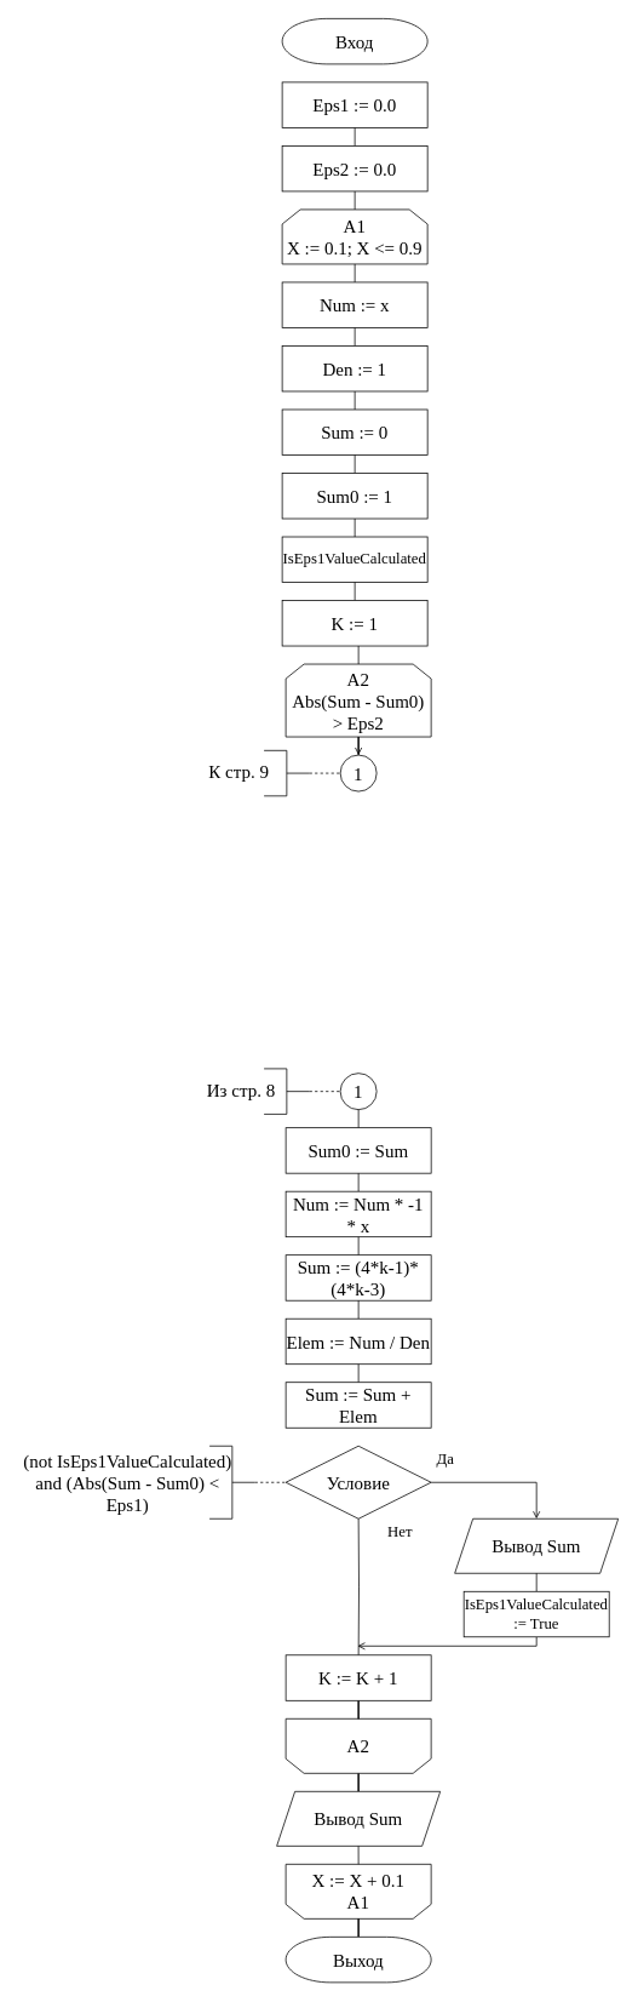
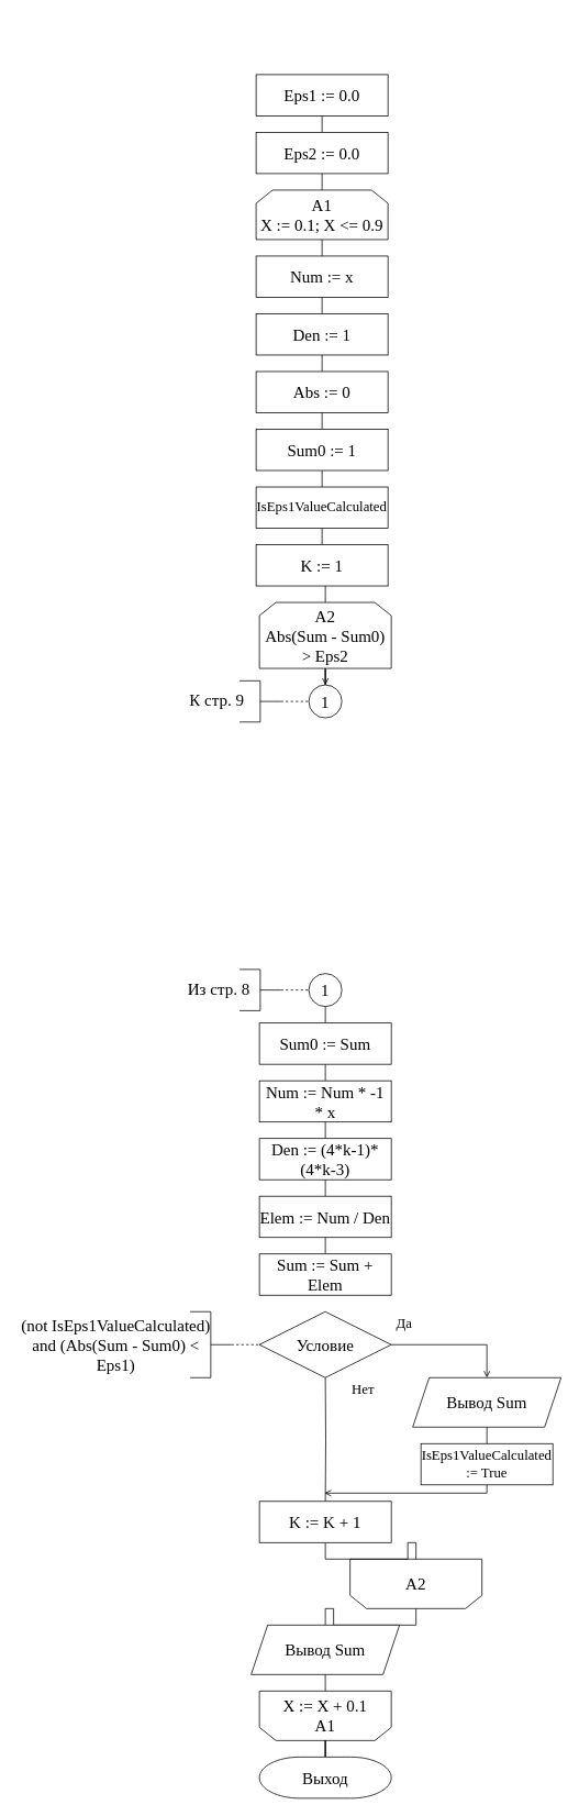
  <mxCell id="0" />
  <mxCell id="1" parent="0" />
- <mxCell id="2" value="Вход" style="strokeWidth=1;html=1;shape=mxgraph.flowchart.terminator;whiteSpace=wrap;fontSize=20;fontFamily=Times New Roman;" vertex="1" parent="1"><mxGeometry x="310" y="20" width="160" height="50" as="geometry" /></mxCell>
  <mxCell id="3" value="Eps1 := 0.0" style="rounded=0;whiteSpace=wrap;html=1;fontSize=20;fontFamily=Times New Roman;" vertex="1" parent="1"><mxGeometry x="310" y="90" width="160" height="50" as="geometry" /></mxCell>
  <mxCell id="4" style="edgeStyle=orthogonalEdgeStyle;rounded=0;orthogonalLoop=1;jettySize=auto;html=1;entryX=0.5;entryY=0;entryDx=0;entryDy=0;endArrow=none;endFill=0;fontSize=20;fontFamily=Times New Roman;" edge="1" parent="1" target="5"><mxGeometry relative="1" as="geometry"><mxPoint x="390" y="140" as="sourcePoint" /></mxGeometry></mxCell>
  <mxCell id="5" value="Eps2 := 0.0" style="rounded=0;whiteSpace=wrap;html=1;fontSize=20;fontFamily=Times New Roman;" vertex="1" parent="1"><mxGeometry x="310" y="160" width="160" height="50" as="geometry" /></mxCell>
  <mxCell id="6" style="edgeStyle=orthogonalEdgeStyle;rounded=0;orthogonalLoop=1;jettySize=auto;html=1;entryX=0.5;entryY=0;entryDx=0;entryDy=0;fontFamily=Times New Roman;fontSize=20;endArrow=none;endFill=0;" edge="1" parent="1" target="7"><mxGeometry relative="1" as="geometry"><mxPoint x="390" y="210" as="sourcePoint" /></mxGeometry></mxCell>
  <mxCell id="7" value="А1&lt;br&gt;X := 0.1; X &amp;lt;= 0.9" style="shape=loopLimit;whiteSpace=wrap;html=1;fontFamily=Times New Roman;fontSize=20;strokeWidth=1;" vertex="1" parent="1"><mxGeometry x="310" y="230" width="160" height="60" as="geometry" /></mxCell>
  <mxCell id="8" style="edgeStyle=orthogonalEdgeStyle;rounded=0;orthogonalLoop=1;jettySize=auto;html=1;entryX=0.5;entryY=0;entryDx=0;entryDy=0;endArrow=none;endFill=0;fontSize=20;fontFamily=Times New Roman;" edge="1" parent="1" target="9"><mxGeometry relative="1" as="geometry"><mxPoint x="390" y="290" as="sourcePoint" /></mxGeometry></mxCell>
  <mxCell id="9" value="Num := x" style="rounded=0;whiteSpace=wrap;html=1;fontSize=20;fontFamily=Times New Roman;" vertex="1" parent="1"><mxGeometry x="310" y="310" width="160" height="50" as="geometry" /></mxCell>
  <mxCell id="10" style="edgeStyle=orthogonalEdgeStyle;rounded=0;orthogonalLoop=1;jettySize=auto;html=1;entryX=0.5;entryY=0;entryDx=0;entryDy=0;endArrow=none;endFill=0;fontSize=20;fontFamily=Times New Roman;" edge="1" parent="1" target="11"><mxGeometry relative="1" as="geometry"><mxPoint x="390" y="360" as="sourcePoint" /></mxGeometry></mxCell>
  <mxCell id="11" value="Den := 1" style="rounded=0;whiteSpace=wrap;html=1;fontSize=20;fontFamily=Times New Roman;" vertex="1" parent="1"><mxGeometry x="310" y="380" width="160" height="50" as="geometry" /></mxCell>
  <mxCell id="12" style="edgeStyle=orthogonalEdgeStyle;rounded=0;orthogonalLoop=1;jettySize=auto;html=1;entryX=0.5;entryY=0;entryDx=0;entryDy=0;endArrow=none;endFill=0;fontSize=20;fontFamily=Times New Roman;" edge="1" parent="1" target="13"><mxGeometry relative="1" as="geometry"><mxPoint x="390" y="430" as="sourcePoint" /></mxGeometry></mxCell>
- <mxCell id="13" value="Sum := 0" style="rounded=0;whiteSpace=wrap;html=1;fontSize=20;fontFamily=Times New Roman;" vertex="1" parent="1"><mxGeometry x="310" y="450" width="160" height="50" as="geometry" /></mxCell>
+ <mxCell id="13" value="Abs := 0" style="rounded=0;whiteSpace=wrap;html=1;fontSize=20;fontFamily=Times New Roman;" vertex="1" parent="1"><mxGeometry x="310" y="450" width="160" height="50" as="geometry" /></mxCell>
  <mxCell id="14" style="edgeStyle=orthogonalEdgeStyle;rounded=0;orthogonalLoop=1;jettySize=auto;html=1;entryX=0.5;entryY=0;entryDx=0;entryDy=0;endArrow=none;endFill=0;fontSize=20;fontFamily=Times New Roman;" edge="1" parent="1" target="15"><mxGeometry relative="1" as="geometry"><mxPoint x="390" y="500" as="sourcePoint" /></mxGeometry></mxCell>
  <mxCell id="15" value="Sum0 := 1" style="rounded=0;whiteSpace=wrap;html=1;fontSize=20;fontFamily=Times New Roman;" vertex="1" parent="1"><mxGeometry x="310" y="520" width="160" height="50" as="geometry" /></mxCell>
  <mxCell id="16" style="edgeStyle=orthogonalEdgeStyle;rounded=0;orthogonalLoop=1;jettySize=auto;html=1;entryX=0.5;entryY=0;entryDx=0;entryDy=0;endArrow=none;endFill=0;fontSize=20;fontFamily=Times New Roman;" edge="1" parent="1" target="17"><mxGeometry relative="1" as="geometry"><mxPoint x="390" y="570" as="sourcePoint" /></mxGeometry></mxCell>
  <mxCell id="17" value="IsEps1ValueCalculated" style="rounded=0;whiteSpace=wrap;html=1;fontSize=17;fontFamily=Times New Roman;" vertex="1" parent="1"><mxGeometry x="310" y="590" width="160" height="50" as="geometry" /></mxCell>
  <mxCell id="18" style="edgeStyle=orthogonalEdgeStyle;rounded=0;orthogonalLoop=1;jettySize=auto;html=1;entryX=0.5;entryY=0;entryDx=0;entryDy=0;endArrow=none;endFill=0;fontSize=20;fontFamily=Times New Roman;" edge="1" parent="1" target="19"><mxGeometry relative="1" as="geometry"><mxPoint x="390" y="640" as="sourcePoint" /></mxGeometry></mxCell>
  <mxCell id="19" value="K := 1" style="rounded=0;whiteSpace=wrap;html=1;fontSize=20;fontFamily=Times New Roman;" vertex="1" parent="1"><mxGeometry x="310" y="660" width="160" height="50" as="geometry" /></mxCell>
  <mxCell id="20" style="edgeStyle=orthogonalEdgeStyle;rounded=0;orthogonalLoop=1;jettySize=auto;html=1;entryX=0.5;entryY=0;entryDx=0;entryDy=0;fontFamily=Times New Roman;fontSize=20;endArrow=none;endFill=0;" edge="1" parent="1" target="22"><mxGeometry relative="1" as="geometry"><mxPoint x="394" y="710" as="sourcePoint" /></mxGeometry></mxCell>
  <mxCell id="21" style="edgeStyle=orthogonalEdgeStyle;rounded=0;orthogonalLoop=1;jettySize=auto;html=1;fontFamily=Times New Roman;fontSize=17;endArrow=open;endFill=0;entryX=0.5;entryY=0;entryDx=0;entryDy=0;" edge="1" parent="1" source="22" target="23"><mxGeometry relative="1" as="geometry"><mxPoint x="394" y="850" as="targetPoint" /></mxGeometry></mxCell>
  <mxCell id="22" value="А2&lt;br&gt;Abs(Sum - Sum0) &amp;gt; Eps2" style="shape=loopLimit;whiteSpace=wrap;html=1;fontFamily=Times New Roman;fontSize=20;strokeWidth=1;" vertex="1" parent="1"><mxGeometry x="314" y="730" width="160" height="80" as="geometry" /></mxCell>
  <mxCell id="23" value="1" style="ellipse;whiteSpace=wrap;html=1;aspect=fixed;fontFamily=Times New Roman;fontSize=20;strokeWidth=1;" vertex="1" parent="1"><mxGeometry x="374" y="830" width="40" height="40" as="geometry" /></mxCell>
  <mxCell id="24" value="1" style="ellipse;whiteSpace=wrap;html=1;aspect=fixed;fontFamily=Times New Roman;fontSize=20;strokeWidth=1;" vertex="1" parent="1"><mxGeometry x="374" y="1180" width="40" height="40" as="geometry" /></mxCell>
  <mxCell id="25" style="edgeStyle=orthogonalEdgeStyle;rounded=0;orthogonalLoop=1;jettySize=auto;html=1;entryX=0.5;entryY=0;entryDx=0;entryDy=0;endArrow=none;endFill=0;fontSize=20;fontFamily=Times New Roman;" edge="1" parent="1" target="26"><mxGeometry relative="1" as="geometry"><mxPoint x="394" y="1220" as="sourcePoint" /></mxGeometry></mxCell>
  <mxCell id="26" value="Sum0 := Sum" style="rounded=0;whiteSpace=wrap;html=1;fontSize=20;fontFamily=Times New Roman;" vertex="1" parent="1"><mxGeometry x="314" y="1240" width="160" height="50" as="geometry" /></mxCell>
  <mxCell id="27" style="edgeStyle=orthogonalEdgeStyle;rounded=0;orthogonalLoop=1;jettySize=auto;html=1;entryX=0.5;entryY=0;entryDx=0;entryDy=0;endArrow=none;endFill=0;fontSize=20;fontFamily=Times New Roman;" edge="1" parent="1" target="28"><mxGeometry relative="1" as="geometry"><mxPoint x="394" y="1290" as="sourcePoint" /></mxGeometry></mxCell>
  <mxCell id="28" value="Num := Num * -1 * x" style="rounded=0;whiteSpace=wrap;html=1;fontSize=20;fontFamily=Times New Roman;" vertex="1" parent="1"><mxGeometry x="314" y="1310" width="160" height="50" as="geometry" /></mxCell>
  <mxCell id="29" style="edgeStyle=orthogonalEdgeStyle;rounded=0;orthogonalLoop=1;jettySize=auto;html=1;entryX=0.5;entryY=0;entryDx=0;entryDy=0;endArrow=none;endFill=0;fontSize=20;fontFamily=Times New Roman;" edge="1" parent="1" target="30"><mxGeometry relative="1" as="geometry"><mxPoint x="394" y="1360" as="sourcePoint" /></mxGeometry></mxCell>
- <mxCell id="30" value="Sum := (4*k-1)*(4*k-3)" style="rounded=0;whiteSpace=wrap;html=1;fontSize=20;fontFamily=Times New Roman;" vertex="1" parent="1"><mxGeometry x="314" y="1380" width="160" height="50" as="geometry" /></mxCell>
+ <mxCell id="30" value="Den := (4*k-1)*(4*k-3)" style="rounded=0;whiteSpace=wrap;html=1;fontSize=20;fontFamily=Times New Roman;" vertex="1" parent="1"><mxGeometry x="314" y="1380" width="160" height="50" as="geometry" /></mxCell>
  <mxCell id="31" style="edgeStyle=orthogonalEdgeStyle;rounded=0;orthogonalLoop=1;jettySize=auto;html=1;entryX=0.5;entryY=0;entryDx=0;entryDy=0;endArrow=none;endFill=0;fontSize=20;fontFamily=Times New Roman;" edge="1" parent="1" target="32"><mxGeometry relative="1" as="geometry"><mxPoint x="394" y="1430" as="sourcePoint" /></mxGeometry></mxCell>
  <mxCell id="32" value="Elem := Num / Den" style="rounded=0;whiteSpace=wrap;html=1;fontSize=20;fontFamily=Times New Roman;" vertex="1" parent="1"><mxGeometry x="314" y="1450" width="160" height="50" as="geometry" /></mxCell>
  <mxCell id="33" style="edgeStyle=orthogonalEdgeStyle;rounded=0;orthogonalLoop=1;jettySize=auto;html=1;entryX=0.5;entryY=0;entryDx=0;entryDy=0;endArrow=none;endFill=0;fontSize=20;fontFamily=Times New Roman;" edge="1" parent="1" target="34"><mxGeometry relative="1" as="geometry"><mxPoint x="394" y="1500" as="sourcePoint" /></mxGeometry></mxCell>
  <mxCell id="34" value="Sum := Sum + Elem" style="rounded=0;whiteSpace=wrap;html=1;fontSize=20;fontFamily=Times New Roman;" vertex="1" parent="1"><mxGeometry x="314" y="1520" width="160" height="50" as="geometry" /></mxCell>
  <mxCell id="35" style="edgeStyle=orthogonalEdgeStyle;rounded=0;orthogonalLoop=1;jettySize=auto;html=1;entryX=0.5;entryY=0;entryDx=0;entryDy=0;fontFamily=Times New Roman;fontSize=17;endArrow=open;endFill=0;" edge="1" parent="1" source="36" target="43"><mxGeometry relative="1" as="geometry" /></mxCell>
  <mxCell id="36" value="Условие" style="rhombus;whiteSpace=wrap;html=1;fontFamily=Times New Roman;fontSize=20;strokeWidth=1;" vertex="1" parent="1"><mxGeometry x="314" y="1590" width="160" height="80" as="geometry" /></mxCell>
  <mxCell id="37" value="" style="endArrow=none;dashed=1;html=1;rounded=0;fontFamily=Times New Roman;fontSize=20;entryX=0;entryY=0.5;entryDx=0;entryDy=0;" edge="1" parent="1" target="36"><mxGeometry width="50" height="50" relative="1" as="geometry"><mxPoint x="280" y="1630" as="sourcePoint" /><mxPoint x="240" y="1620" as="targetPoint" /></mxGeometry></mxCell>
  <mxCell id="38" value="" style="strokeWidth=1;html=1;shape=mxgraph.flowchart.annotation_2;align=left;labelPosition=right;pointerEvents=1;fontFamily=Times New Roman;fontSize=20;flipH=1;" vertex="1" parent="1"><mxGeometry x="230" y="1590" width="50" height="80" as="geometry" /></mxCell>
  <mxCell id="39" value="(not IsEps1ValueCalculated) and (Abs(Sum - Sum0) &amp;lt; Eps1)" style="text;html=1;strokeColor=none;fillColor=none;align=center;verticalAlign=middle;whiteSpace=wrap;rounded=0;fontFamily=Times New Roman;fontSize=20;" vertex="1" parent="1"><mxGeometry x="20" y="1615" width="240" height="30" as="geometry" /></mxCell>
  <mxCell id="40" style="edgeStyle=orthogonalEdgeStyle;rounded=0;orthogonalLoop=1;jettySize=auto;html=1;entryX=0.5;entryY=0;entryDx=0;entryDy=0;endArrow=none;endFill=0;fontSize=20;fontFamily=Times New Roman;" edge="1" parent="1" target="50"><mxGeometry relative="1" as="geometry"><mxPoint x="394" y="1670" as="sourcePoint" /><mxPoint x="394" y="1790" as="targetPoint" /></mxGeometry></mxCell>
  <mxCell id="41" value="Нет" style="text;html=1;strokeColor=none;fillColor=none;align=center;verticalAlign=middle;whiteSpace=wrap;rounded=0;fontFamily=Times New Roman;fontSize=17;" vertex="1" parent="1"><mxGeometry x="410" y="1670" width="60" height="30" as="geometry" /></mxCell>
  <mxCell id="42" value="Да" style="text;html=1;strokeColor=none;fillColor=none;align=center;verticalAlign=middle;whiteSpace=wrap;rounded=0;fontFamily=Times New Roman;fontSize=17;" vertex="1" parent="1"><mxGeometry x="460" y="1590" width="60" height="30" as="geometry" /></mxCell>
  <mxCell id="43" value="Вывод Sum" style="shape=parallelogram;perimeter=parallelogramPerimeter;whiteSpace=wrap;html=1;fixedSize=1;fontFamily=Times New Roman;fontSize=20;strokeWidth=1;" vertex="1" parent="1"><mxGeometry x="500" y="1670" width="180" height="60" as="geometry" /></mxCell>
  <mxCell id="44" style="edgeStyle=orthogonalEdgeStyle;rounded=0;orthogonalLoop=1;jettySize=auto;html=1;entryX=0.5;entryY=0;entryDx=0;entryDy=0;endArrow=none;endFill=0;fontSize=20;fontFamily=Times New Roman;" edge="1" parent="1"><mxGeometry relative="1" as="geometry"><mxPoint x="590" y="1730" as="sourcePoint" /><mxPoint x="590" y="1750" as="targetPoint" /></mxGeometry></mxCell>
  <mxCell id="45" style="edgeStyle=orthogonalEdgeStyle;rounded=0;orthogonalLoop=1;jettySize=auto;html=1;fontFamily=Times New Roman;fontSize=20;endArrow=open;endFill=0;" edge="1" parent="1" source="46"><mxGeometry relative="1" as="geometry"><mxPoint x="393" y="1810" as="targetPoint" /><Array as="points"><mxPoint x="590" y="1810" /></Array></mxGeometry></mxCell>
  <mxCell id="46" value="IsEps1ValueCalculated := True" style="rounded=0;whiteSpace=wrap;html=1;fontSize=17;fontFamily=Times New Roman;" vertex="1" parent="1"><mxGeometry x="510" y="1750" width="160" height="50" as="geometry" /></mxCell>
  <mxCell id="47" style="edgeStyle=orthogonalEdgeStyle;rounded=0;orthogonalLoop=1;jettySize=auto;html=1;entryX=0.5;entryY=0;entryDx=0;entryDy=0;fontFamily=Times New Roman;fontSize=20;endArrow=none;endFill=0;" edge="1" parent="1" source="48" target="51"><mxGeometry relative="1" as="geometry" /></mxCell>
- <mxCell id="48" value="А2" style="shape=loopLimit;whiteSpace=wrap;html=1;fontFamily=Times New Roman;fontSize=20;strokeWidth=1;flipV=1;" vertex="1" parent="1"><mxGeometry x="314" y="1890" width="160" height="60" as="geometry" /></mxCell>
+ <mxCell id="48" value="А2" style="shape=loopLimit;whiteSpace=wrap;html=1;fontFamily=Times New Roman;fontSize=20;strokeWidth=1;flipV=1;" vertex="1" parent="1"><mxGeometry x="424" y="1890" width="160" height="60" as="geometry" /></mxCell>
  <mxCell id="49" style="edgeStyle=orthogonalEdgeStyle;rounded=0;orthogonalLoop=1;jettySize=auto;html=1;entryX=0.5;entryY=0;entryDx=0;entryDy=0;fontFamily=Times New Roman;fontSize=20;endArrow=none;endFill=0;" edge="1" parent="1" source="50" target="48"><mxGeometry relative="1" as="geometry" /></mxCell>
  <mxCell id="50" value="K := K + 1" style="rounded=0;whiteSpace=wrap;html=1;fontSize=20;fontFamily=Times New Roman;" vertex="1" parent="1"><mxGeometry x="314" y="1820" width="160" height="50" as="geometry" /></mxCell>
  <mxCell id="51" value="Вывод Sum" style="shape=parallelogram;perimeter=parallelogramPerimeter;whiteSpace=wrap;html=1;fixedSize=1;fontFamily=Times New Roman;fontSize=20;strokeWidth=1;" vertex="1" parent="1"><mxGeometry x="304" y="1970" width="180" height="60" as="geometry" /></mxCell>
  <mxCell id="52" value="X := X + 0.1&lt;br&gt;А1" style="shape=loopLimit;whiteSpace=wrap;html=1;fontFamily=Times New Roman;fontSize=20;strokeWidth=1;flipV=1;" vertex="1" parent="1"><mxGeometry x="314" y="2050" width="160" height="60" as="geometry" /></mxCell>
  <mxCell id="53" style="edgeStyle=orthogonalEdgeStyle;rounded=0;orthogonalLoop=1;jettySize=auto;html=1;entryX=0.5;entryY=0;entryDx=0;entryDy=0;fontFamily=Times New Roman;fontSize=20;endArrow=none;endFill=0;" edge="1" parent="1" target="52"><mxGeometry relative="1" as="geometry"><mxPoint x="393.941" y="2030" as="sourcePoint" /></mxGeometry></mxCell>
  <mxCell id="54" value="" style="edgeStyle=orthogonalEdgeStyle;rounded=0;orthogonalLoop=1;jettySize=auto;html=1;fontFamily=Times New Roman;fontSize=20;endArrow=none;endFill=0;" edge="1" parent="1" source="55" target="52"><mxGeometry relative="1" as="geometry" /></mxCell>
  <mxCell id="55" value="Выход" style="strokeWidth=1;html=1;shape=mxgraph.flowchart.terminator;whiteSpace=wrap;fontSize=20;fontFamily=Times New Roman;" vertex="1" parent="1"><mxGeometry x="314" y="2130" width="160" height="50" as="geometry" /></mxCell>
  <mxCell id="56" value="" style="endArrow=none;dashed=1;html=1;rounded=0;fontFamily=Times New Roman;fontSize=20;entryX=0;entryY=0.5;entryDx=0;entryDy=0;" edge="1" parent="1"><mxGeometry width="50" height="50" relative="1" as="geometry"><mxPoint x="340" y="1200" as="sourcePoint" /><mxPoint x="374" y="1200" as="targetPoint" /></mxGeometry></mxCell>
  <mxCell id="57" value="" style="strokeWidth=1;html=1;shape=mxgraph.flowchart.annotation_2;align=left;labelPosition=right;pointerEvents=1;fontFamily=Times New Roman;fontSize=20;flipH=1;" vertex="1" parent="1"><mxGeometry x="290" y="1175" width="50" height="50" as="geometry" /></mxCell>
  <mxCell id="58" value="Из стр. 8" style="text;html=1;strokeColor=none;fillColor=none;align=center;verticalAlign=middle;whiteSpace=wrap;rounded=0;fontFamily=Times New Roman;fontSize=20;" vertex="1" parent="1"><mxGeometry x="210" y="1185" width="110" height="25" as="geometry" /></mxCell>
  <mxCell id="59" value="" style="endArrow=none;dashed=1;html=1;rounded=0;fontFamily=Times New Roman;fontSize=20;entryX=0;entryY=0.5;entryDx=0;entryDy=0;" edge="1" parent="1"><mxGeometry width="50" height="50" relative="1" as="geometry"><mxPoint x="340" y="850" as="sourcePoint" /><mxPoint x="374" y="850" as="targetPoint" /></mxGeometry></mxCell>
  <mxCell id="60" value="" style="strokeWidth=1;html=1;shape=mxgraph.flowchart.annotation_2;align=left;labelPosition=right;pointerEvents=1;fontFamily=Times New Roman;fontSize=20;flipH=1;" vertex="1" parent="1"><mxGeometry x="290" y="825" width="50" height="50" as="geometry" /></mxCell>
  <mxCell id="61" value="К стр. 9&amp;nbsp;" style="text;html=1;strokeColor=none;fillColor=none;align=center;verticalAlign=middle;whiteSpace=wrap;rounded=0;fontFamily=Times New Roman;fontSize=20;" vertex="1" parent="1"><mxGeometry x="210" y="835" width="110" height="25" as="geometry" /></mxCell>
